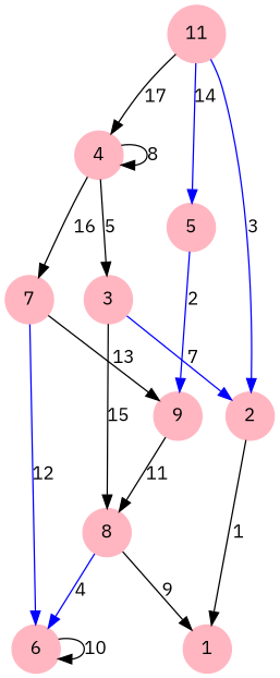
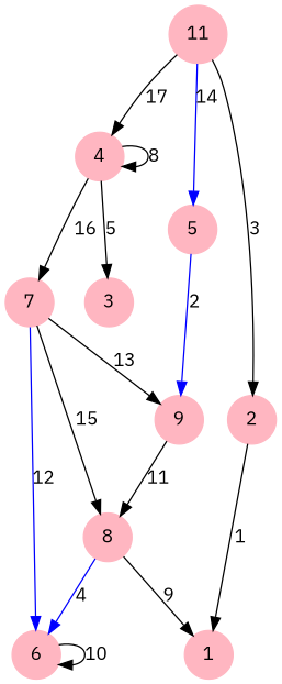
  digraph {
    fontname="IBM Plex Sans"
    node [color=lightpink fontname="IBM Plex Sans" shape=circle style=filled]
    edge [color=black fontname="IBM Plex Sans"]
    2
    1
    3
    4
    7
    9
    6
    8
    5
    n10 [label=11]
    2 -> 1 [label=1]
-   3 -> 2 [color=blue label=7]
    4 -> 3 [label=5]
    4 -> 4 [label=8]
    4 -> 7 [label=16]
    7 -> 9 [label=13]
    7 -> 6 [color=blue label=12]
-   3 -> 8 [label=15]
+   7 -> 8 [label=15]
    9 -> 8 [label=11]
    6 -> 6 [label=10]
    8 -> 1 [label=9]
    8 -> 6 [color=blue label=4]
    5 -> 9 [color=blue label=2]
-   n10 -> 2 [color=blue label=3]
+   n10 -> 2 [label=3]
    n10 -> 4 [label=17]
    n10 -> 5 [color=blue label=14]
  }
